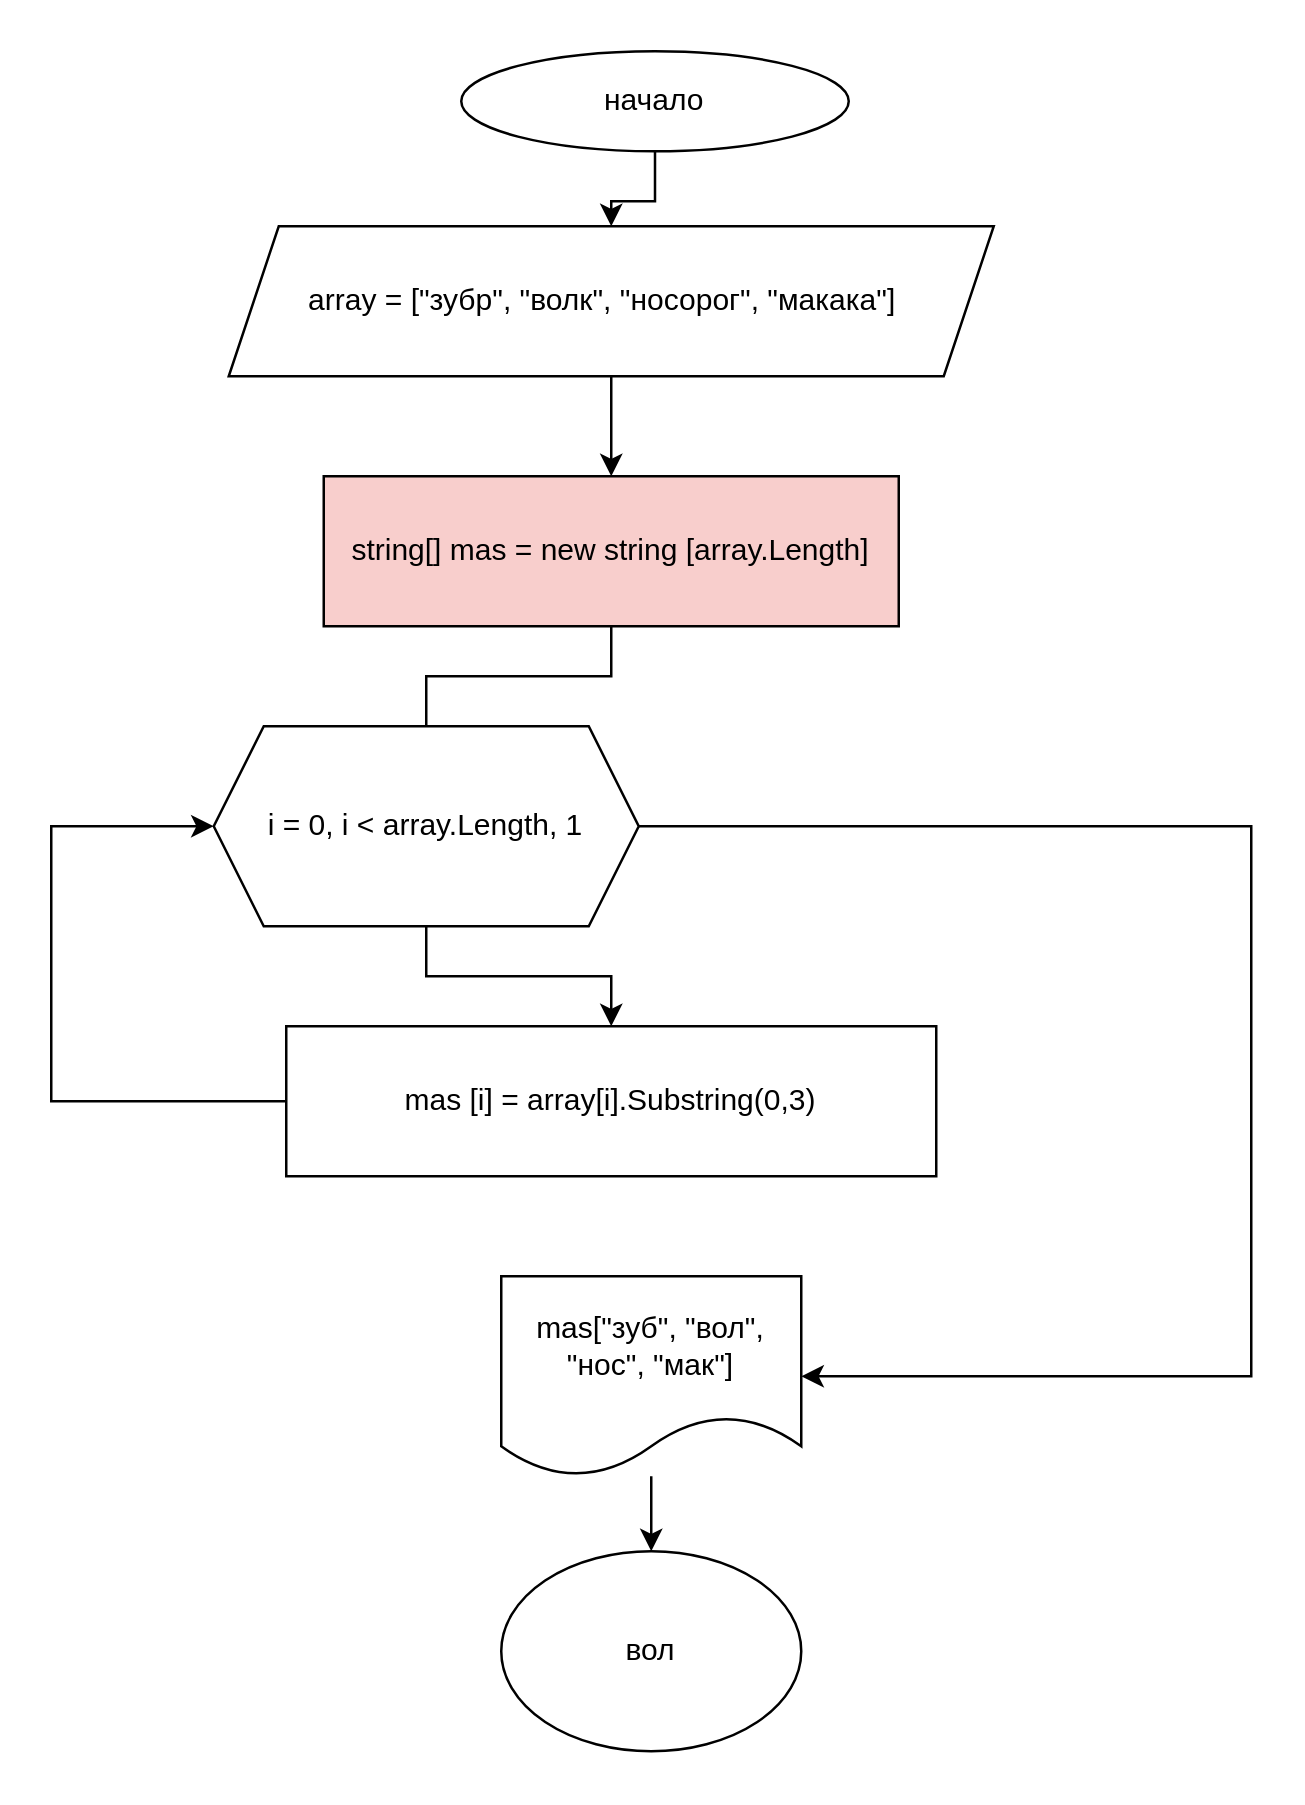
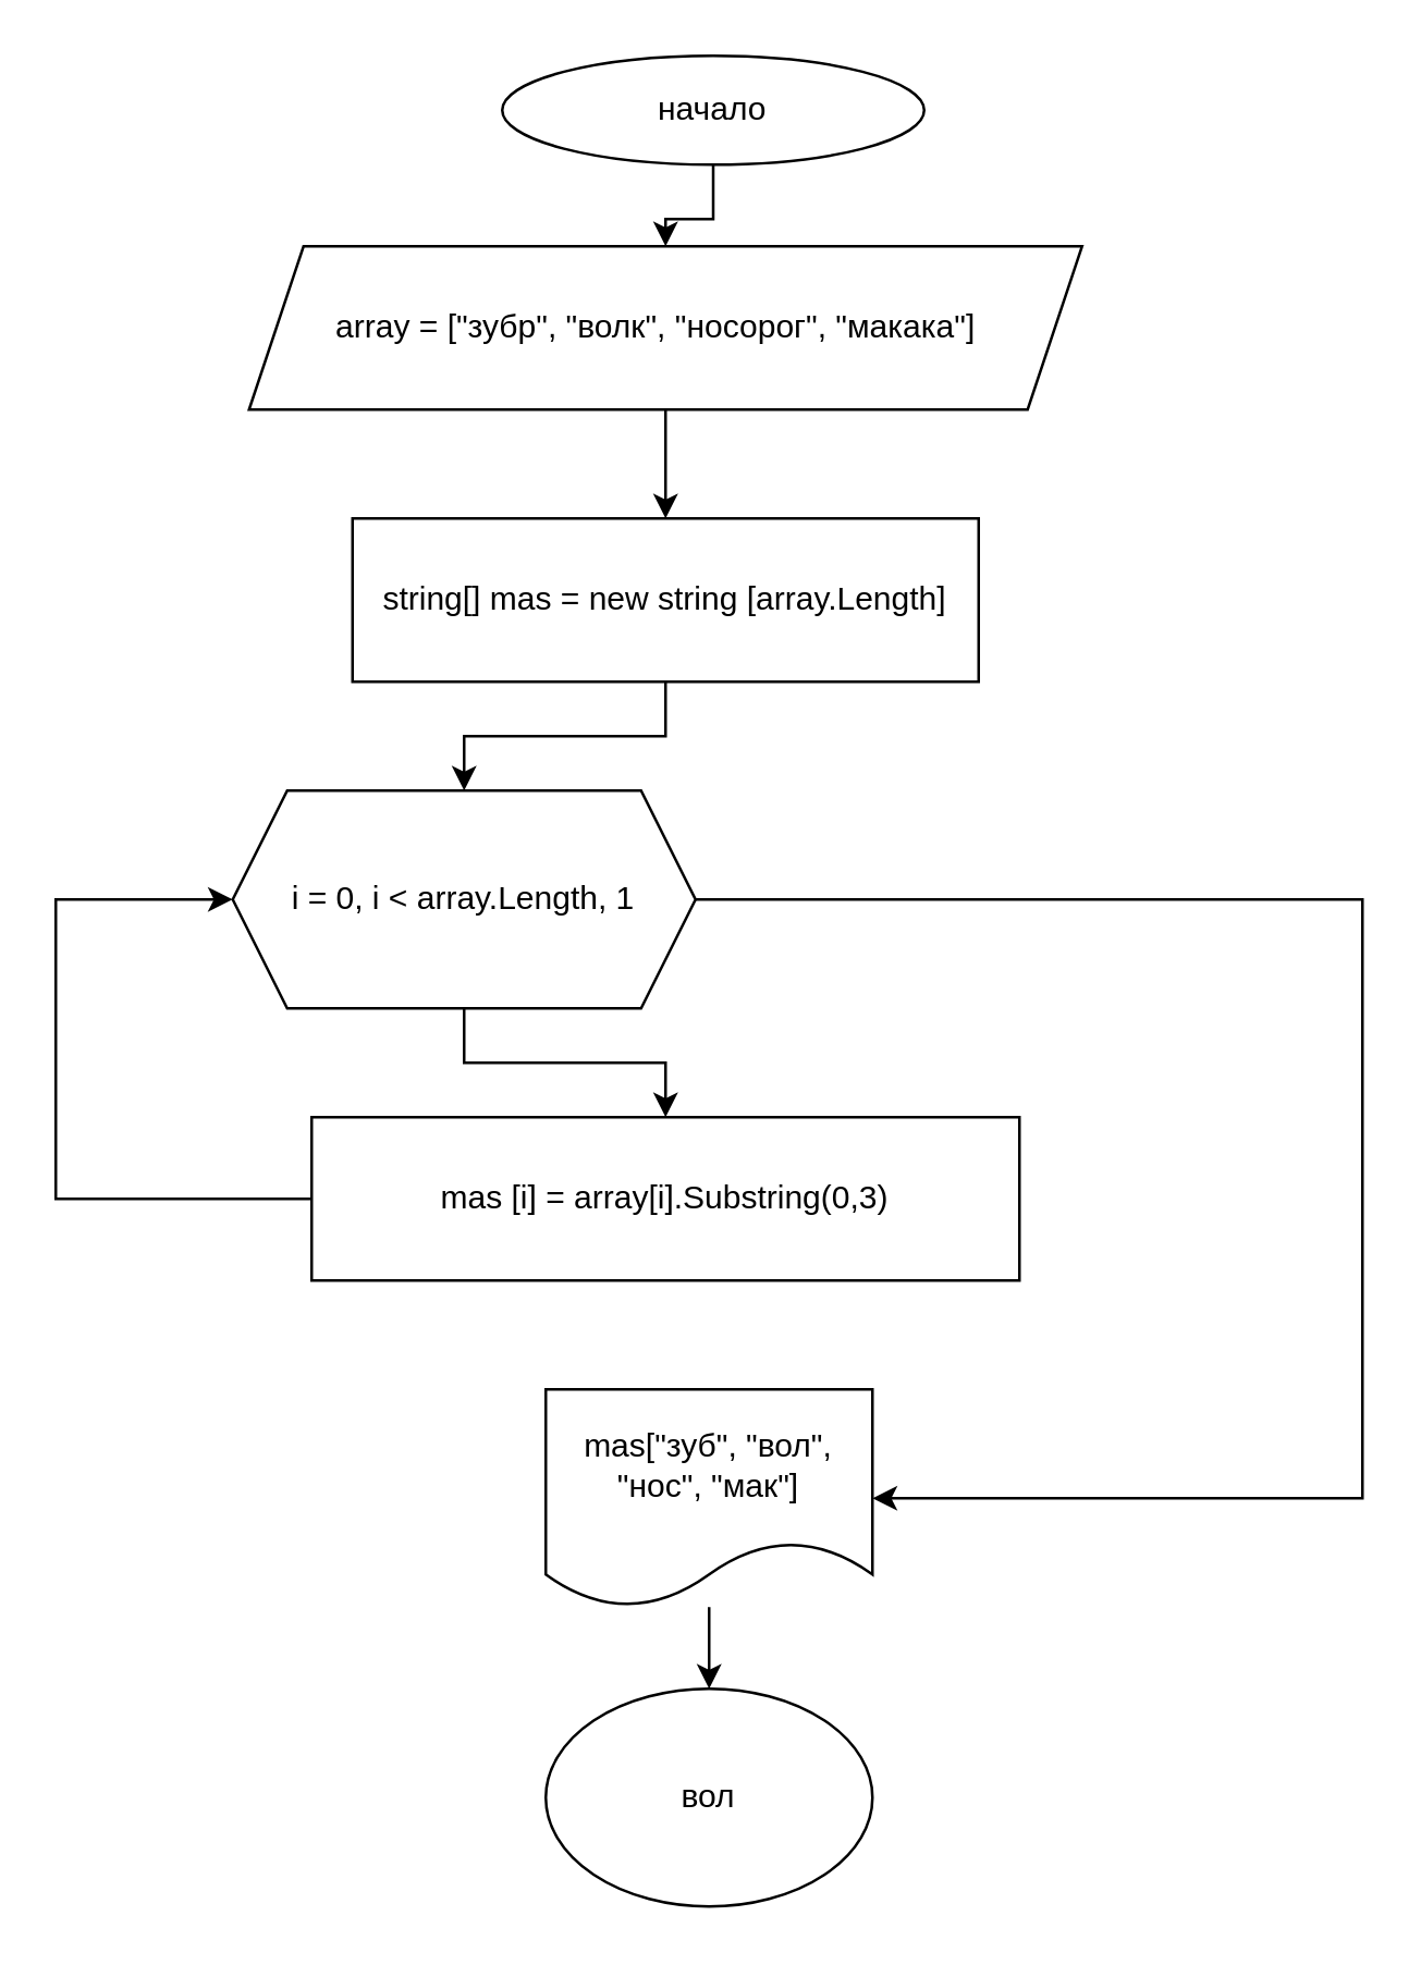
  <mxCell id="0" />
  <mxCell id="1" parent="0" />
  <mxCell id="2" value="" style="edgeStyle=orthogonalEdgeStyle;rounded=0;orthogonalLoop=1;jettySize=auto;html=1;" edge="1" parent="1" source="3" target="5"><mxGeometry relative="1" as="geometry" /></mxCell>
  <mxCell id="3" value="начало" style="ellipse;whiteSpace=wrap;html=1;" vertex="1" parent="1"><mxGeometry x="184" y="20" width="155" height="40" as="geometry" /></mxCell>
  <mxCell id="4" value="" style="edgeStyle=orthogonalEdgeStyle;rounded=0;orthogonalLoop=1;jettySize=auto;html=1;" edge="1" parent="1" source="5" target="8"><mxGeometry relative="1" as="geometry" /></mxCell>
  <mxCell id="5" value="array = [&quot;зубр&quot;, &quot;волк&quot;, &quot;носорог&quot;, &quot;макака&quot;]&amp;nbsp;&amp;nbsp;" style="shape=parallelogram;perimeter=parallelogramPerimeter;whiteSpace=wrap;html=1;fixedSize=1;" vertex="1" parent="1"><mxGeometry x="91" y="90" width="306" height="60" as="geometry" /></mxCell>
  <mxCell id="6" style="edgeStyle=orthogonalEdgeStyle;rounded=0;orthogonalLoop=1;jettySize=auto;html=1;exitX=0.5;exitY=1;exitDx=0;exitDy=0;" edge="1" parent="1" source="5" target="5"><mxGeometry relative="1" as="geometry" /></mxCell>
- <mxCell id="7" value="" style="edgeStyle=orthogonalEdgeStyle;rounded=0;orthogonalLoop=1;jettySize=auto;html=1;endArrow=none;" edge="1" parent="1" source="8" target="11"><mxGeometry relative="1" as="geometry" /></mxCell>
- <mxCell id="8" value="string[] mas = new string [array.Length]" style="rounded=0;whiteSpace=wrap;html=1;fillColor=#f8cecc;" vertex="1" parent="1"><mxGeometry x="129" y="190" width="230" height="60" as="geometry" /></mxCell>
+ <mxCell id="7" value="" style="edgeStyle=orthogonalEdgeStyle;rounded=0;orthogonalLoop=1;jettySize=auto;html=1;" edge="1" parent="1" source="8" target="11"><mxGeometry relative="1" as="geometry" /></mxCell>
+ <mxCell id="8" value="string[] mas = new string [array.Length]" style="rounded=0;whiteSpace=wrap;html=1;" vertex="1" parent="1"><mxGeometry x="129" y="190" width="230" height="60" as="geometry" /></mxCell>
  <mxCell id="9" value="" style="edgeStyle=orthogonalEdgeStyle;rounded=0;orthogonalLoop=1;jettySize=auto;html=1;" edge="1" parent="1" source="11" target="13"><mxGeometry relative="1" as="geometry" /></mxCell>
  <mxCell id="10" style="edgeStyle=orthogonalEdgeStyle;rounded=0;orthogonalLoop=1;jettySize=auto;html=1;" edge="1" parent="1" source="11" target="15"><mxGeometry relative="1" as="geometry"><mxPoint x="260" y="550" as="targetPoint" /><Array as="points"><mxPoint x="500" y="330" /><mxPoint x="500" y="550" /></Array></mxGeometry></mxCell>
  <mxCell id="11" value="i = 0, i &amp;lt; array.Length, 1" style="shape=hexagon;perimeter=hexagonPerimeter2;whiteSpace=wrap;html=1;fixedSize=1;" vertex="1" parent="1"><mxGeometry x="85" y="290" width="170" height="80" as="geometry" /></mxCell>
  <mxCell id="12" style="edgeStyle=orthogonalEdgeStyle;rounded=0;orthogonalLoop=1;jettySize=auto;html=1;entryX=0;entryY=0.5;entryDx=0;entryDy=0;" edge="1" parent="1" source="13" target="11"><mxGeometry relative="1" as="geometry"><mxPoint x="10" y="370" as="targetPoint" /><Array as="points"><mxPoint x="20" y="440" /><mxPoint x="20" y="330" /></Array></mxGeometry></mxCell>
  <mxCell id="13" value="mas [i] = array[i].Substring(0,3)" style="rounded=0;whiteSpace=wrap;html=1;" vertex="1" parent="1"><mxGeometry x="114" y="410" width="260" height="60" as="geometry" /></mxCell>
  <mxCell id="14" style="edgeStyle=orthogonalEdgeStyle;rounded=0;orthogonalLoop=1;jettySize=auto;html=1;" edge="1" parent="1" source="15" target="16"><mxGeometry relative="1" as="geometry"><mxPoint x="260" y="660" as="targetPoint" /></mxGeometry></mxCell>
  <mxCell id="15" value="mas[&quot;зуб&quot;, &quot;вол&quot;, &quot;нос&quot;, &quot;мак&quot;]" style="shape=document;whiteSpace=wrap;html=1;boundedLbl=1;" vertex="1" parent="1"><mxGeometry x="200" y="510" width="120" height="80" as="geometry" /></mxCell>
  <mxCell id="16" value="вол" style="ellipse;whiteSpace=wrap;html=1;" vertex="1" parent="1"><mxGeometry x="200" y="620" width="120" height="80" as="geometry" /></mxCell>
